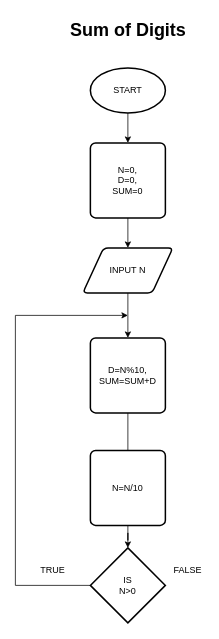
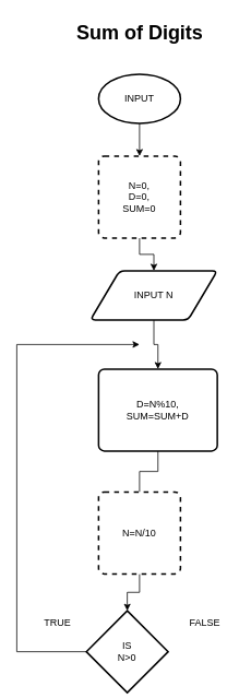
  <mxCell id="0" />
  <mxCell id="1" parent="0" />
  <mxCell id="2" style="edgeStyle=orthogonalEdgeStyle;rounded=0;orthogonalLoop=1;jettySize=auto;html=1;entryX=0.5;entryY=0;entryDx=0;entryDy=0;" edge="1" parent="1" source="3" target="10"><mxGeometry relative="1" as="geometry" /></mxCell>
- <mxCell id="3" value="INPUT N" style="verticalLabelPosition=middle;verticalAlign=middle;html=1;strokeWidth=2;shape=parallelogram;perimeter=parallelogramPerimeter;whiteSpace=wrap;rounded=1;arcSize=12;size=0.23;shadow=0;fillColor=#FFFFFF;labelPosition=center;align=center;" vertex="1" parent="1"><mxGeometry x="110" y="330" width="120" height="60" as="geometry" /></mxCell>
+ <mxCell id="3" value="INPUT N" style="verticalLabelPosition=middle;verticalAlign=middle;html=1;strokeWidth=2;shape=parallelogram;perimeter=parallelogramPerimeter;whiteSpace=wrap;rounded=1;arcSize=12;size=0.23;shadow=0;fillColor=#FFFFFF;labelPosition=center;align=center;" vertex="1" parent="1"><mxGeometry x="110" y="330" width="155" height="60" as="geometry" /></mxCell>
  <mxCell id="4" value="Sum of Digits" style="text;strokeColor=none;fillColor=none;html=1;fontSize=24;fontStyle=1;verticalAlign=middle;align=center;" vertex="1" parent="1"><mxGeometry x="120" width="100" height="40" as="geometry" y="20" /></mxCell>
  <mxCell id="5" style="edgeStyle=orthogonalEdgeStyle;rounded=0;orthogonalLoop=1;jettySize=auto;html=1;entryX=0.5;entryY=0;entryDx=0;entryDy=0;" edge="1" parent="1" source="6" target="8"><mxGeometry relative="1" as="geometry" /></mxCell>
- <mxCell id="6" value="START" style="strokeWidth=2;html=1;shape=mxgraph.flowchart.start_1;whiteSpace=wrap;" vertex="1" parent="1"><mxGeometry x="120" y="90" width="100" height="60" as="geometry" /></mxCell>
+ <mxCell id="6" value="INPUT" style="strokeWidth=2;html=1;shape=mxgraph.flowchart.start_1;whiteSpace=wrap;" vertex="1" parent="1"><mxGeometry x="120" y="90" width="100" height="60" as="geometry" /></mxCell>
  <mxCell id="7" style="edgeStyle=orthogonalEdgeStyle;rounded=0;orthogonalLoop=1;jettySize=auto;html=1;entryX=0.5;entryY=0;entryDx=0;entryDy=0;" edge="1" parent="1" source="8" target="3"><mxGeometry relative="1" as="geometry" /></mxCell>
- <mxCell id="8" value="N=0,&lt;br&gt;D=0,&lt;br&gt;SUM=0&lt;br&gt;" style="rounded=1;whiteSpace=wrap;html=1;absoluteArcSize=1;arcSize=14;strokeWidth=2;" vertex="1" parent="1"><mxGeometry x="120" y="190" width="100" height="100" as="geometry" /></mxCell>
+ <mxCell id="8" value="N=0,&lt;br&gt;D=0,&lt;br&gt;SUM=0&lt;br&gt;" style="rounded=1;whiteSpace=wrap;html=1;absoluteArcSize=1;arcSize=14;strokeWidth=2;dashed=1;" vertex="1" parent="1"><mxGeometry x="120" y="190" width="100" height="100" as="geometry" /></mxCell>
  <mxCell id="9" style="edgeStyle=orthogonalEdgeStyle;rounded=0;orthogonalLoop=1;jettySize=auto;html=1;entryX=0.5;entryY=0;entryDx=0;entryDy=0;endArrow=none;" edge="1" parent="1" source="10" target="12"><mxGeometry relative="1" as="geometry" /></mxCell>
- <mxCell id="10" value="D=N%10,&lt;br&gt;SUM=SUM+D&lt;br&gt;" style="rounded=1;whiteSpace=wrap;html=1;absoluteArcSize=1;arcSize=14;strokeWidth=2;shadow=0;fillColor=#FFFFFF;" vertex="1" parent="1"><mxGeometry x="120" y="450" width="100" height="100" as="geometry" /></mxCell>
+ <mxCell id="10" value="D=N%10,&lt;br&gt;SUM=SUM+D&lt;br&gt;" style="rounded=1;whiteSpace=wrap;html=1;absoluteArcSize=1;arcSize=14;strokeWidth=2;shadow=0;fillColor=#FFFFFF;" vertex="1" parent="1"><mxGeometry x="120" y="450" width="145" height="100" as="geometry" /></mxCell>
  <mxCell id="11" style="edgeStyle=orthogonalEdgeStyle;rounded=0;orthogonalLoop=1;jettySize=auto;html=1;entryX=0.5;entryY=0;entryDx=0;entryDy=0;entryPerimeter=0;" edge="1" parent="1" source="12" target="14"><mxGeometry relative="1" as="geometry" /></mxCell>
- <mxCell id="12" value="N=N/10" style="rounded=1;whiteSpace=wrap;html=1;absoluteArcSize=1;arcSize=14;strokeWidth=2;shadow=0;fillColor=#FFFFFF;" vertex="1" parent="1"><mxGeometry x="120" y="600" width="100" height="100" as="geometry" /></mxCell>
+ <mxCell id="12" value="N=N/10" style="rounded=1;whiteSpace=wrap;html=1;absoluteArcSize=1;arcSize=14;strokeWidth=2;shadow=0;fillColor=#FFFFFF;dashed=1;" vertex="1" parent="1"><mxGeometry x="120" y="600" width="100" height="100" as="geometry" /></mxCell>
  <mxCell id="13" style="edgeStyle=elbowEdgeStyle;rounded=0;orthogonalLoop=1;jettySize=auto;html=1;" edge="1" parent="1" source="14"><mxGeometry relative="1" as="geometry"><mxPoint x="170" y="420" as="targetPoint" /><Array as="points"><mxPoint x="20" y="550" /></Array></mxGeometry></mxCell>
- <mxCell id="14" value="IS&lt;br&gt;N&amp;gt;0&lt;br&gt;" style="strokeWidth=2;html=1;shape=mxgraph.flowchart.decision;whiteSpace=wrap;shadow=0;fillColor=#FFFFFF;" vertex="1" parent="1"><mxGeometry x="120" y="730" width="100" height="100" as="geometry" /></mxCell>
+ <mxCell id="14" value="IS&lt;br&gt;N&amp;gt;0&lt;br&gt;" style="strokeWidth=2;html=1;shape=mxgraph.flowchart.decision;whiteSpace=wrap;shadow=0;fillColor=#FFFFFF;" vertex="1" parent="1"><mxGeometry x="105" y="745" width="100" height="100" as="geometry" /></mxCell>
  <mxCell id="15" value="FALSE" style="text;html=1;strokeColor=none;fillColor=none;align=center;verticalAlign=middle;whiteSpace=wrap;rounded=0;shadow=0;" vertex="1" parent="1"><mxGeometry x="230" y="750" width="40" height="20" as="geometry" /></mxCell>
  <mxCell id="16" value="TRUE" style="text;html=1;strokeColor=none;fillColor=none;align=center;verticalAlign=middle;whiteSpace=wrap;rounded=0;shadow=0;" vertex="1" parent="1"><mxGeometry x="50" y="750" width="40" height="20" as="geometry" /></mxCell>
